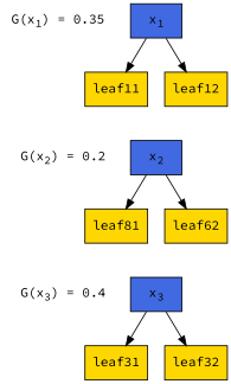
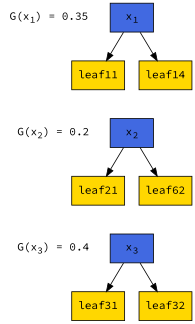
  digraph {
    fontname="Source Code Pro"
    node [fillcolor=gold fontname="Source Code Pro" shape=rectangle style=filled]
    edge [fontname="Source Code Pro" style=invis]
    n1 [fillcolor=royalblue label=<x<sub>1</sub>>]
    n2 [label=<G(x<sub>1</sub>) = 0.35> shape=plaintext fillcolor="" style=""]
    leaf11
-   leaf12
+   leaf12 [label=leaf14]
    n5 [fillcolor=royalblue label=<x<sub>2</sub>>]
    n6 [label=<G(x<sub>2</sub>) = 0.2> shape=plaintext fillcolor="" style=""]
-   leaf21 [label=leaf81]
+   leaf21
    n8 [label=leaf62]
    n9 [fillcolor=royalblue label=<x<sub>3</sub>>]
    n10 [label=<G(x<sub>3</sub>) = 0.4> shape=plaintext fillcolor="" style=""]
    leaf31
    leaf32
    subgraph sub_1 {
      rank=same
      n1
      n2
    }
    subgraph sub_2 {
      rank=same
      leaf11
      leaf12
    }
    subgraph sub_3 {
      rank=same
      n5
      n6
    }
    subgraph sub_4 {
      rank=same
      leaf21
      n8
    }
    subgraph sub_5 {
      rank=same
      n9
      n10
    }
    subgraph sub_6 {
      rank=same
      leaf31
      leaf32
    }
    n1 -> leaf11 [style=""]
    n1 -> leaf12 [style=""]
    n2 -> n1
    leaf11 -> n5
    leaf12 -> n5
    n5 -> leaf21 [style=""]
    n5 -> n8 [style=""]
    n6 -> n5
    leaf21 -> n9
    n8 -> n9
    n9 -> leaf31 [style=""]
    n9 -> leaf32 [style=""]
    n10 -> n9
  }
